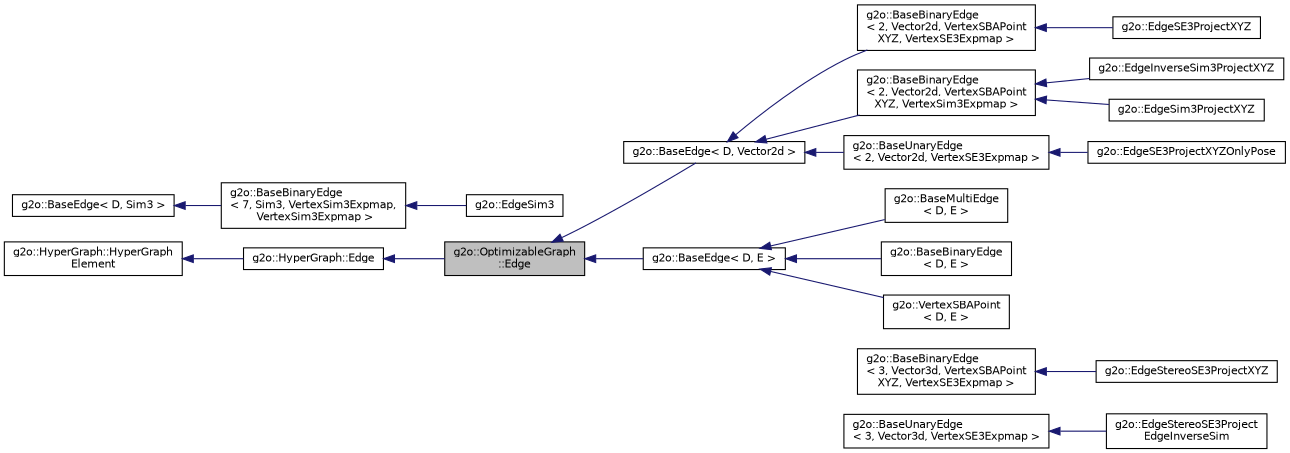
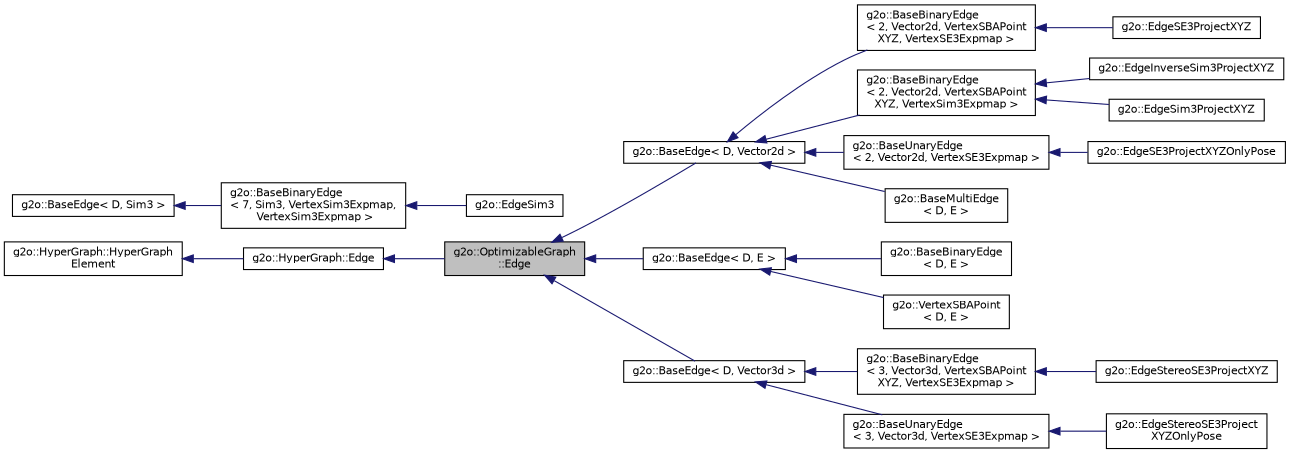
  digraph {
    rankdir=LR
    node [color=black fillcolor=white fontname=Helvetica fontsize=10 shape=record style=filled]
    edge [color=midnightblue dir=back fontname=Helvetica fontsize=10 labelfontname=Helvetica labelfontsize=10 style=solid]
    n1 [fillcolor=grey75 fontcolor=black height=0.2 label="g2o::OptimizableGraph\l::Edge" width=0.4]
    n2 [height=0.2 label="g2o::BaseEdge\< D, Vector2d \>" width=0.4]
+   n3 [height=0.2 label="g2o::BaseEdge\< D, Vector3d \>" width=0.4]
    n4 [height=0.2 label="g2o::BaseEdge\< D, E \>" width=0.4]
    n5 [height=0.2 label="g2o::BaseEdge\< D, Sim3 \>" width=0.4]
    n6 [height=0.2 label="g2o::BaseBinaryEdge\l\< 7, Sim3, VertexSim3Expmap,\l VertexSim3Expmap \>" width=0.4]
    n7 [height=0.2 label="g2o::BaseBinaryEdge\l\< 2, Vector2d, VertexSBAPoint\lXYZ, VertexSE3Expmap \>" width=0.4]
    n8 [height=0.2 label="g2o::BaseBinaryEdge\l\< 2, Vector2d, VertexSBAPoint\lXYZ, VertexSim3Expmap \>" width=0.4]
    n9 [height=0.2 label="g2o::BaseUnaryEdge\l\< 2, Vector2d, VertexSE3Expmap \>" width=0.4]
    n10 [height=0.2 label="g2o::BaseBinaryEdge\l\< 3, Vector3d, VertexSBAPoint\lXYZ, VertexSE3Expmap \>" width=0.4]
    n11 [height=0.2 label="g2o::BaseUnaryEdge\l\< 3, Vector3d, VertexSE3Expmap \>" width=0.4]
    n12 [height=0.2 label="g2o::BaseBinaryEdge\l\< D, E \>" width=0.4]
    n13 [height=0.2 label="g2o::BaseMultiEdge\l\< D, E \>" width=0.4]
    n14 [height=0.2 label="g2o::VertexSBAPoint\l\< D, E \>" width=0.4]
    n15 [height=0.2 label="g2o::HyperGraph::Edge" width=0.4]
    n16 [height=0.2 label="g2o::HyperGraph::HyperGraph\lElement" width=0.4]
    n17 [height=0.2 label="g2o::EdgeSim3" width=0.4]
    n18 [height=0.2 label="g2o::EdgeSE3ProjectXYZ" width=0.4]
    n19 [height=0.2 label="g2o::EdgeInverseSim3ProjectXYZ" width=0.4]
    n20 [height=0.2 label="g2o::EdgeSim3ProjectXYZ" width=0.4]
    n21 [height=0.2 label="g2o::EdgeSE3ProjectXYZOnlyPose" width=0.4]
    n22 [height=0.2 label="g2o::EdgeStereoSE3ProjectXYZ" width=0.4]
-   n23 [height=0.2 label="g2o::EdgeStereoSE3Project\lEdgeInverseSim" width=0.4]
+   n23 [height=0.2 label="g2o::EdgeStereoSE3Project\lXYZOnlyPose" width=0.4]
    n1 -> n2
+   n1 -> n3
    n1 -> n4
    n2 -> n7
    n2 -> n8
    n2 -> n9
+   n3 -> n10
+   n3 -> n11
    n4 -> n12
-   n4 -> n13
+   n2 -> n13
    n4 -> n14
    n5 -> n6
    n6 -> n17
    n7 -> n18
    n8 -> n19
    n8 -> n20
    n9 -> n21
    n10 -> n22
    n11 -> n23
    n15 -> n1
    n16 -> n15
  }
